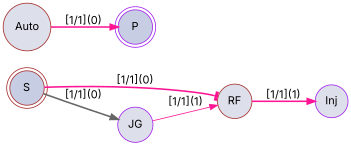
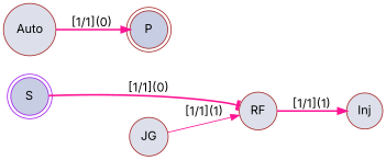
  digraph {
    fontname=Inter
    rankdir=LR
    node [color=brown fillcolor="#dde0ea" fontname=Inter shape=circle style=filled]
    edge [arrowhead=normal color=deeppink fontname=Inter style=bold]
-   S [fillcolor="#c7cde2" shape=doublecircle]
+   S [color=purple fillcolor="#c7cde2" shape=doublecircle]
    RF
-   JG [color=purple]
-   Inj [color=purple]
-   P [color=purple fillcolor="#c7cde2" shape=doublecircle]
+   JG
+   Inj
+   P [fillcolor="#c7cde2" shape=doublecircle]
    Auto
    S -> RF [arrowhead=tee label="[1/1](0)"]
-   S -> JG [color=gray40 label="[1/1](0)"]
    RF -> Inj [label="[1/1](1)"]
    JG -> RF [label="[1/1](1)" style=solid]
    Auto -> P [label="[1/1](0)"]
  }
